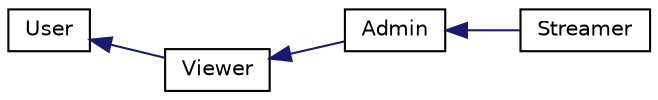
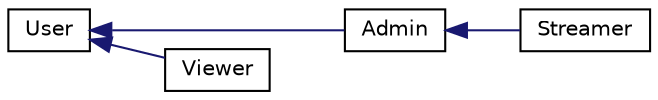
  digraph {
    rankdir=LR
    node [color=black fillcolor=white fontname=Helvetica fontsize=10 shape=record style=filled]
    edge [color=midnightblue dir=back fontname=Helvetica fontsize=10 labelfontname=Helvetica labelfontsize=10 style=solid]
    n1 [height=0.2 label=User width=0.4]
    n2 [height=0.2 label=Admin width=0.4]
    n3 [height=0.2 label=Viewer width=0.4]
    n4 [height=0.2 label=Streamer width=0.4]
-   n3 -> n2
+   n1 -> n2
    n1 -> n3
    n2 -> n4
  }
